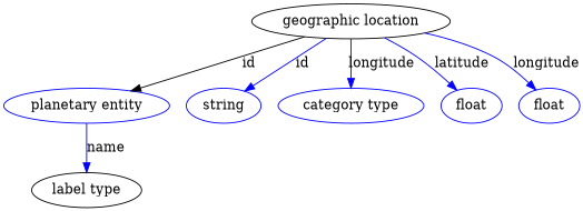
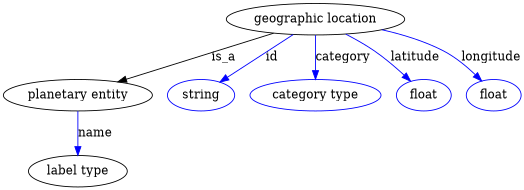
  digraph {
    node [color=blue]
    edge [color=blue style=solid]
    n1 [height=0.5 label="geographic location" width=2.2387 color=""]
-   "planetary entity" [height=0.5 width=1.8234]
+   "planetary entity" [height=0.5 width=1.8234 color=""]
    n3 [height=0.5 label=string width=0.84854]
    n4 [height=0.5 label="category type" width=1.6249]
    n5 [height=0.5 label=float width=0.75]
    n6 [height=0.5 label=float width=0.75]
    n7 [color=black height=0.5 label="label type" width=1.2638]
-   n1 -> "planetary entity" [label=id color="" style=""]
+   n1 -> "planetary entity" [label=is_a color="" style=""]
    n1 -> n3 [label=id]
-   n1 -> n4 [label=longitude]
+   n1 -> n4 [label=category]
    n1 -> n5 [label=latitude]
    n1 -> n6 [label=longitude]
    "planetary entity" -> n7 [label=name]
  }
